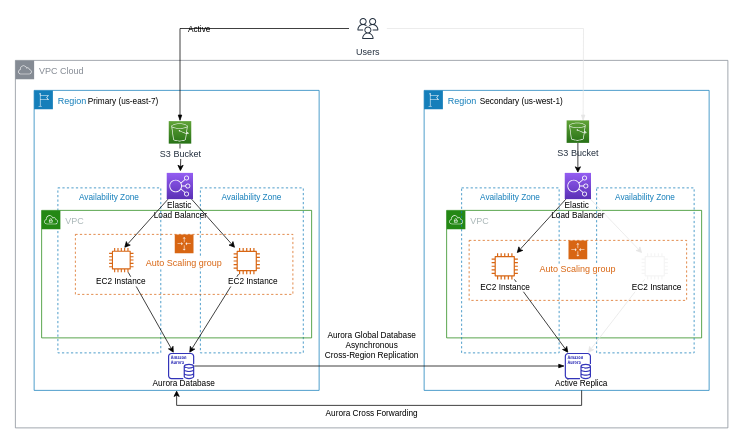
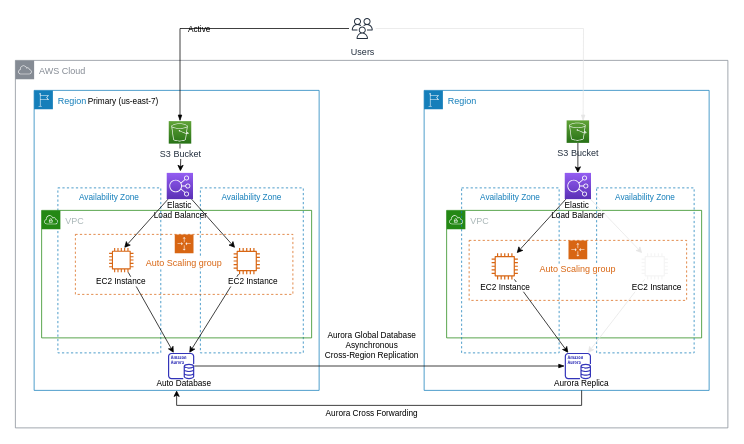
  <mxCell id="0" />
  <mxCell id="1" parent="0" />
  <mxCell id="2" value="Region" style="points=[[0,0],[0.25,0],[0.5,0],[0.75,0],[1,0],[1,0.25],[1,0.5],[1,0.75],[1,1],[0.75,1],[0.5,1],[0.25,1],[0,1],[0,0.75],[0,0.5],[0,0.25]];outlineConnect=0;gradientColor=none;html=1;whiteSpace=wrap;fontSize=12;fontStyle=0;shape=mxgraph.aws4.group;grIcon=mxgraph.aws4.group_region;strokeColor=#147EBA;fillColor=none;verticalAlign=top;align=left;spacingLeft=30;fontColor=#147EBA;dashed=0;" parent="1" vertex="1"><mxGeometry x="565" y="120" width="380" height="400" as="geometry" /></mxCell>
  <mxCell id="3" value="Availability Zone" style="fillColor=none;strokeColor=#147EBA;dashed=1;verticalAlign=top;fontStyle=0;fontColor=#147EBA;fontSize=11;" parent="1" vertex="1"><mxGeometry x="76.667" y="250" width="137.222" height="220" as="geometry" /></mxCell>
  <mxCell id="4" value="Availability Zone" style="fillColor=none;strokeColor=#147EBA;dashed=1;verticalAlign=top;fontStyle=0;fontColor=#147EBA;fontSize=11;" parent="1" vertex="1"><mxGeometry x="266.667" y="250" width="137.222" height="220" as="geometry" /></mxCell>
  <mxCell id="5" value="Auto Scaling group" style="points=[[0,0],[0.25,0],[0.5,0],[0.75,0],[1,0],[1,0.25],[1,0.5],[1,0.75],[1,1],[0.75,1],[0.5,1],[0.25,1],[0,1],[0,0.75],[0,0.5],[0,0.25]];outlineConnect=0;gradientColor=none;html=1;whiteSpace=wrap;fontSize=12;fontStyle=0;shape=mxgraph.aws4.groupCenter;grIcon=mxgraph.aws4.group_auto_scaling_group;grStroke=1;strokeColor=#D86613;fillColor=none;verticalAlign=top;align=center;fontColor=#D86613;dashed=1;spacingTop=25;labelBackgroundColor=#ffffff;" parent="1" vertex="1"><mxGeometry x="100" y="312" width="290" height="80" as="geometry" /></mxCell>
  <mxCell id="6" value="VPC" style="points=[[0,0],[0.25,0],[0.5,0],[0.75,0],[1,0],[1,0.25],[1,0.5],[1,0.75],[1,1],[0.75,1],[0.5,1],[0.25,1],[0,1],[0,0.75],[0,0.5],[0,0.25]];outlineConnect=0;gradientColor=none;html=1;whiteSpace=wrap;fontSize=12;fontStyle=0;shape=mxgraph.aws4.group;grIcon=mxgraph.aws4.group_vpc;strokeColor=#248814;fillColor=none;verticalAlign=top;align=left;spacingLeft=30;fontColor=#AAB7B8;dashed=0;" parent="1" vertex="1"><mxGeometry x="55" y="280" width="360" height="170" as="geometry" /></mxCell>
  <mxCell id="7" value="Region" style="points=[[0,0],[0.25,0],[0.5,0],[0.75,0],[1,0],[1,0.25],[1,0.5],[1,0.75],[1,1],[0.75,1],[0.5,1],[0.25,1],[0,1],[0,0.75],[0,0.5],[0,0.25]];outlineConnect=0;gradientColor=none;html=1;whiteSpace=wrap;fontSize=12;fontStyle=0;shape=mxgraph.aws4.group;grIcon=mxgraph.aws4.group_region;strokeColor=#147EBA;fillColor=none;verticalAlign=top;align=left;spacingLeft=30;fontColor=#147EBA;dashed=0;" parent="1" vertex="1"><mxGeometry x="45" y="120" width="380" height="400" as="geometry" /></mxCell>
- <mxCell id="8" value="VPC Cloud" style="outlineConnect=0;gradientColor=none;html=1;whiteSpace=wrap;fontSize=12;fontStyle=0;shape=mxgraph.aws4.group;grIcon=mxgraph.aws4.group_aws_cloud;strokeColor=#858B94;fillColor=none;verticalAlign=top;align=left;spacingLeft=30;fontColor=#858B94;dashed=0;labelBackgroundColor=#ffffff;" parent="1" vertex="1"><mxGeometry x="20" y="80" width="950" height="490" as="geometry" /></mxCell>
+ <mxCell id="8" value="AWS Cloud" style="outlineConnect=0;gradientColor=none;html=1;whiteSpace=wrap;fontSize=12;fontStyle=0;shape=mxgraph.aws4.group;grIcon=mxgraph.aws4.group_aws_cloud;strokeColor=#858B94;fillColor=none;verticalAlign=top;align=left;spacingLeft=30;fontColor=#858B94;dashed=0;labelBackgroundColor=#ffffff;" parent="1" vertex="1"><mxGeometry x="20" y="80" width="950" height="490" as="geometry" /></mxCell>
  <mxCell id="9" value="Primary (us-east-7)" style="text;html=1;strokeColor=none;fillColor=none;align=center;verticalAlign=middle;whiteSpace=wrap;rounded=0;fontSize=11;" parent="1" vertex="1"><mxGeometry x="113.5" y="120" width="100" height="30" as="geometry" /></mxCell>
- <mxCell id="10" value="Secondary (us-west-1)" style="text;html=1;strokeColor=none;fillColor=none;align=center;verticalAlign=middle;whiteSpace=wrap;rounded=0;fontSize=11;" parent="1" vertex="1"><mxGeometry x="635" y="120" width="120" height="30" as="geometry" /></mxCell>
  <mxCell id="11" value="Aurora Global Database&lt;br&gt;Asynchronous &lt;br&gt;Cross-Region Replication" style="text;html=1;align=center;verticalAlign=middle;resizable=0;points=[];autosize=1;fontSize=11;" parent="1" vertex="1"><mxGeometry x="425" y="440" width="140" height="40" as="geometry" /></mxCell>
  <mxCell id="12" value="" style="edgeStyle=orthogonalEdgeStyle;rounded=0;orthogonalLoop=1;jettySize=auto;html=1;endArrow=blockThin;endFill=1;fontSize=11;" parent="1" source="14" target="23" edge="1"><mxGeometry relative="1" as="geometry"><mxPoint x="385" y="37.5" as="targetPoint" /></mxGeometry></mxCell>
  <mxCell id="13" value="" style="edgeStyle=orthogonalEdgeStyle;rounded=0;orthogonalLoop=1;jettySize=auto;html=1;endArrow=blockThin;endFill=1;fontSize=11;strokeColor=#e6e6e6;" parent="1" source="14" edge="1"><mxGeometry relative="1" as="geometry"><mxPoint x="777" y="161" as="targetPoint" /></mxGeometry></mxCell>
- <mxCell id="14" value="Users" style="outlineConnect=0;fontColor=#232F3E;gradientColor=none;strokeColor=#232F3E;fillColor=#ffffff;dashed=0;verticalLabelPosition=bottom;verticalAlign=top;align=center;html=1;fontSize=12;fontStyle=0;aspect=fixed;shape=mxgraph.aws4.resourceIcon;resIcon=mxgraph.aws4.users;labelBackgroundColor=#ffffff;" parent="1" vertex="1"><mxGeometry x="465" y="20" width="50" height="35" as="geometry" /></mxCell>
+ <mxCell id="14" value="Users" style="outlineConnect=0;fontColor=#232F3E;gradientColor=none;strokeColor=#232F3E;fillColor=#ffffff;dashed=0;verticalLabelPosition=bottom;verticalAlign=top;align=center;html=1;fontSize=12;fontStyle=0;aspect=fixed;shape=mxgraph.aws4.resourceIcon;resIcon=mxgraph.aws4.users;labelBackgroundColor=#ffffff;" parent="1" vertex="1"><mxGeometry x="465" y="20" width="35" height="35" as="geometry" /></mxCell>
  <mxCell id="15" value="Active" style="text;html=1;align=center;verticalAlign=middle;resizable=0;points=[];autosize=1;fontSize=11;" parent="1" vertex="1"><mxGeometry x="240" y="28" width="50" height="20" as="geometry" /></mxCell>
  <mxCell id="16" value="" style="edgeStyle=none;rounded=0;orthogonalLoop=1;jettySize=auto;html=1;strokeColor=#000000;fontColor=#e6e6e6;" edge="1" parent="1" source="17" target="35"><mxGeometry relative="1" as="geometry" /></mxCell>
  <mxCell id="17" value="S3 Bucket" style="outlineConnect=0;fontColor=#232F3E;gradientColor=#60A337;gradientDirection=north;fillColor=#277116;strokeColor=#ffffff;dashed=0;verticalLabelPosition=bottom;verticalAlign=top;align=center;html=1;fontSize=12;fontStyle=0;aspect=fixed;shape=mxgraph.aws4.resourceIcon;resIcon=mxgraph.aws4.s3;" parent="1" vertex="1"><mxGeometry x="755" y="160" width="30" height="30" as="geometry" /></mxCell>
  <mxCell id="18" style="edgeStyle=none;rounded=0;orthogonalLoop=1;jettySize=auto;html=1;strokeColor=#000000;fontColor=#e6e6e6;" edge="1" parent="1" source="19" target="26"><mxGeometry relative="1" as="geometry" /></mxCell>
  <mxCell id="19" value="" style="outlineConnect=0;fontColor=#232F3E;gradientColor=none;fillColor=#D86613;strokeColor=none;dashed=0;verticalLabelPosition=bottom;verticalAlign=top;align=center;html=1;fontSize=12;fontStyle=0;aspect=fixed;pointerEvents=1;shape=mxgraph.aws4.instance2;" parent="1" vertex="1"><mxGeometry x="145" y="330" width="32.5" height="32.5" as="geometry" /></mxCell>
  <mxCell id="20" style="edgeStyle=none;rounded=0;orthogonalLoop=1;jettySize=auto;html=1;strokeColor=#000000;fontColor=#e6e6e6;" edge="1" parent="1" source="21" target="26"><mxGeometry relative="1" as="geometry" /></mxCell>
  <mxCell id="21" value="" style="outlineConnect=0;fontColor=#232F3E;gradientColor=none;fillColor=#D86613;strokeColor=none;dashed=0;verticalLabelPosition=bottom;verticalAlign=top;align=center;html=1;fontSize=12;fontStyle=0;aspect=fixed;pointerEvents=1;shape=mxgraph.aws4.instance2;" parent="1" vertex="1"><mxGeometry x="311" y="330" width="35" height="35" as="geometry" /></mxCell>
  <mxCell id="22" value="" style="edgeStyle=orthogonalEdgeStyle;rounded=0;orthogonalLoop=1;jettySize=auto;html=1;strokeColor=#000000;fontColor=#e6e6e6;" edge="1" parent="1" source="23"><mxGeometry relative="1" as="geometry"><mxPoint x="240" y="228" as="targetPoint" /></mxGeometry></mxCell>
  <mxCell id="23" value="S3 Bucket" style="outlineConnect=0;fontColor=#232F3E;gradientColor=#60A337;gradientDirection=north;fillColor=#277116;strokeColor=#ffffff;dashed=0;verticalLabelPosition=bottom;verticalAlign=top;align=center;html=1;fontSize=12;fontStyle=0;aspect=fixed;shape=mxgraph.aws4.resourceIcon;resIcon=mxgraph.aws4.s3;labelBackgroundColor=#ffffff;" parent="1" vertex="1"><mxGeometry x="224.5" y="161" width="30" height="30" as="geometry" /></mxCell>
  <mxCell id="24" value="EC2 Instance" style="text;html=1;strokeColor=none;fillColor=none;align=center;verticalAlign=middle;whiteSpace=wrap;rounded=0;fontSize=11;labelBackgroundColor=#ffffff;" parent="1" vertex="1"><mxGeometry x="111.25" y="365" width="100" height="20" as="geometry" /></mxCell>
  <mxCell id="25" value="" style="edgeStyle=orthogonalEdgeStyle;rounded=0;orthogonalLoop=1;jettySize=auto;html=1;endArrow=blockThin;endFill=1;strokeColor=#000000;fontSize=11;" parent="1" source="26" target="36" edge="1"><mxGeometry relative="1" as="geometry"><mxPoint x="338.5" y="487.5" as="targetPoint" /></mxGeometry></mxCell>
  <mxCell id="26" value="" style="outlineConnect=0;fontColor=#232F3E;gradientColor=none;fillColor=#3334B9;strokeColor=none;dashed=0;verticalLabelPosition=bottom;verticalAlign=top;align=center;html=1;fontSize=12;fontStyle=0;aspect=fixed;pointerEvents=1;shape=mxgraph.aws4.aurora_instance;labelBackgroundColor=#ffffff;" parent="1" vertex="1"><mxGeometry x="223.5" y="470" width="35" height="35" as="geometry" /></mxCell>
- <mxCell id="27" value="Aurora Database" style="text;html=1;strokeColor=none;fillColor=none;align=center;verticalAlign=middle;whiteSpace=wrap;rounded=0;fontSize=11;" parent="1" vertex="1"><mxGeometry x="195" y="500" width="100" height="20" as="geometry" /></mxCell>
+ <mxCell id="27" value="Auto Database" style="text;html=1;strokeColor=none;fillColor=none;align=center;verticalAlign=middle;whiteSpace=wrap;rounded=0;fontSize=11;" parent="1" vertex="1"><mxGeometry x="195" y="500" width="100" height="20" as="geometry" /></mxCell>
  <mxCell id="28" value="EC2 Instance" style="text;html=1;strokeColor=none;fillColor=none;align=center;verticalAlign=middle;whiteSpace=wrap;rounded=0;fontSize=11;labelBackgroundColor=#ffffff;" parent="1" vertex="1"><mxGeometry x="287" y="365" width="100" height="20" as="geometry" /></mxCell>
  <mxCell id="29" value="VPC" style="points=[[0,0],[0.25,0],[0.5,0],[0.75,0],[1,0],[1,0.25],[1,0.5],[1,0.75],[1,1],[0.75,1],[0.5,1],[0.25,1],[0,1],[0,0.75],[0,0.5],[0,0.25]];outlineConnect=0;gradientColor=none;html=1;whiteSpace=wrap;fontSize=12;fontStyle=0;shape=mxgraph.aws4.group;grIcon=mxgraph.aws4.group_vpc;strokeColor=#248814;fillColor=none;verticalAlign=top;align=left;spacingLeft=30;fontColor=#AAB7B8;dashed=0;" parent="1" vertex="1"><mxGeometry x="595" y="280" width="340" height="170" as="geometry" /></mxCell>
  <mxCell id="30" value="Availability Zone" style="fillColor=none;strokeColor=#147EBA;dashed=1;verticalAlign=top;fontStyle=0;fontColor=#147EBA;fontSize=11;" parent="1" vertex="1"><mxGeometry x="615" y="250" width="130" height="220" as="geometry" /></mxCell>
  <mxCell id="31" value="Availability Zone" style="fillColor=none;strokeColor=#147EBA;dashed=1;verticalAlign=top;fontStyle=0;fontColor=#147EBA;fontSize=11;" parent="1" vertex="1"><mxGeometry x="795" y="250" width="130" height="220" as="geometry" /></mxCell>
  <mxCell id="32" value="Auto Scaling group" style="points=[[0,0],[0.25,0],[0.5,0],[0.75,0],[1,0],[1,0.25],[1,0.5],[1,0.75],[1,1],[0.75,1],[0.5,1],[0.25,1],[0,1],[0,0.75],[0,0.5],[0,0.25]];outlineConnect=0;gradientColor=none;html=1;whiteSpace=wrap;fontSize=12;fontStyle=0;shape=mxgraph.aws4.groupCenter;grIcon=mxgraph.aws4.group_auto_scaling_group;grStroke=1;strokeColor=#D86613;fillColor=none;verticalAlign=top;align=center;fontColor=#D86613;dashed=1;spacingTop=25;labelBackgroundColor=#ffffff;" parent="1" vertex="1"><mxGeometry x="625" y="320" width="290" height="80" as="geometry" /></mxCell>
  <mxCell id="33" style="edgeStyle=none;rounded=0;orthogonalLoop=1;jettySize=auto;html=1;strokeColor=#000000;fontColor=#e6e6e6;" edge="1" parent="1" source="35" target="45"><mxGeometry relative="1" as="geometry" /></mxCell>
  <mxCell id="34" style="edgeStyle=none;rounded=0;orthogonalLoop=1;jettySize=auto;html=1;strokeColor=#e6e6e6;fontColor=#e6e6e6;" edge="1" parent="1" source="35" target="47"><mxGeometry relative="1" as="geometry" /></mxCell>
  <mxCell id="35" value="" style="outlineConnect=0;fontColor=#232F3E;gradientColor=#945DF2;gradientDirection=north;fillColor=#5A30B5;strokeColor=#ffffff;dashed=0;verticalLabelPosition=bottom;verticalAlign=top;align=center;html=1;fontSize=12;fontStyle=0;aspect=fixed;shape=mxgraph.aws4.resourceIcon;resIcon=mxgraph.aws4.elastic_load_balancing;labelBackgroundColor=#ffffff;" parent="1" vertex="1"><mxGeometry x="752.5" y="230" width="35" height="35" as="geometry" /></mxCell>
  <mxCell id="36" value="" style="outlineConnect=0;fontColor=#232F3E;gradientColor=none;fillColor=#3334B9;strokeColor=none;dashed=0;verticalLabelPosition=bottom;verticalAlign=top;align=center;html=1;fontSize=12;fontStyle=0;aspect=fixed;pointerEvents=1;shape=mxgraph.aws4.aurora_instance;labelBackgroundColor=#ffffff;" parent="1" vertex="1"><mxGeometry x="752.5" y="470" width="35" height="35" as="geometry" /></mxCell>
  <mxCell id="37" style="edgeStyle=none;rounded=0;orthogonalLoop=1;jettySize=auto;html=1;entryX=0.306;entryY=0.294;entryDx=0;entryDy=0;entryPerimeter=0;strokeColor=#000000;fontColor=#e6e6e6;" edge="1" parent="1" source="39" target="6"><mxGeometry relative="1" as="geometry" /></mxCell>
  <mxCell id="38" style="edgeStyle=none;rounded=0;orthogonalLoop=1;jettySize=auto;html=1;strokeColor=#000000;fontColor=#e6e6e6;" edge="1" parent="1" source="39" target="21"><mxGeometry relative="1" as="geometry" /></mxCell>
  <mxCell id="39" value="" style="outlineConnect=0;fontColor=#232F3E;gradientColor=#945DF2;gradientDirection=north;fillColor=#5A30B5;strokeColor=#ffffff;dashed=0;verticalLabelPosition=bottom;verticalAlign=top;align=center;html=1;fontSize=12;fontStyle=0;aspect=fixed;shape=mxgraph.aws4.resourceIcon;resIcon=mxgraph.aws4.elastic_load_balancing;labelBackgroundColor=none;" parent="1" vertex="1"><mxGeometry x="221.806" y="230" width="35" height="35" as="geometry" /></mxCell>
  <mxCell id="40" value="Elastic&amp;nbsp;&lt;br&gt;Load Balancer" style="text;html=1;align=center;verticalAlign=middle;resizable=0;points=[];autosize=1;fontSize=11;labelBackgroundColor=none;" parent="1" vertex="1"><mxGeometry x="195.28" y="265" width="90" height="30" as="geometry" /></mxCell>
  <mxCell id="41" value="Elastic&amp;nbsp;&lt;br&gt;Load Balancer" style="text;html=1;align=center;verticalAlign=middle;resizable=0;points=[];autosize=1;fontSize=11;" parent="1" vertex="1"><mxGeometry x="725" y="265" width="90" height="30" as="geometry" /></mxCell>
  <mxCell id="42" value="" style="edgeStyle=orthogonalEdgeStyle;rounded=0;orthogonalLoop=1;jettySize=auto;html=1;entryX=0.5;entryY=1;entryDx=0;entryDy=0;" parent="1" source="43" target="7" edge="1"><mxGeometry relative="1" as="geometry"><mxPoint x="775" y="600" as="targetPoint" /><Array as="points"><mxPoint x="775" y="540" /><mxPoint x="235" y="540" /></Array></mxGeometry></mxCell>
- <mxCell id="43" value="Active Replica" style="text;html=1;strokeColor=none;fillColor=none;align=center;verticalAlign=middle;whiteSpace=wrap;rounded=0;fontSize=11;" parent="1" vertex="1"><mxGeometry x="725" y="500" width="100" height="20" as="geometry" /></mxCell>
+ <mxCell id="43" value="Aurora Replica" style="text;html=1;strokeColor=none;fillColor=none;align=center;verticalAlign=middle;whiteSpace=wrap;rounded=0;fontSize=11;" parent="1" vertex="1"><mxGeometry x="725" y="500" width="100" height="20" as="geometry" /></mxCell>
  <mxCell id="44" style="edgeStyle=none;rounded=0;orthogonalLoop=1;jettySize=auto;html=1;strokeColor=#000000;fontColor=#e6e6e6;" edge="1" parent="1" source="45" target="36"><mxGeometry relative="1" as="geometry" /></mxCell>
  <mxCell id="45" value="" style="outlineConnect=0;fontColor=#232F3E;gradientColor=none;fillColor=#D86613;strokeColor=none;dashed=0;verticalLabelPosition=bottom;verticalAlign=top;align=center;html=1;fontSize=12;fontStyle=0;aspect=fixed;pointerEvents=1;shape=mxgraph.aws4.instance2;labelBackgroundColor=#ffffff;" parent="1" vertex="1"><mxGeometry x="655" y="337" width="35" height="35" as="geometry" /></mxCell>
  <mxCell id="46" style="edgeStyle=none;rounded=0;orthogonalLoop=1;jettySize=auto;html=1;strokeColor=#e6e6e6;fontColor=#e6e6e6;" edge="1" parent="1" source="47" target="36"><mxGeometry relative="1" as="geometry" /></mxCell>
  <mxCell id="47" value="" style="outlineConnect=0;fontColor=#333333;fillColor=#f5f5f5;strokeColor=#666666;dashed=0;verticalLabelPosition=bottom;verticalAlign=top;align=center;html=1;fontSize=12;fontStyle=0;aspect=fixed;pointerEvents=1;shape=mxgraph.aws4.instance2;labelBackgroundColor=#ffffff;" parent="1" vertex="1"><mxGeometry x="855" y="337" width="35" height="35" as="geometry" /></mxCell>
  <mxCell id="48" value="EC2 Instance" style="text;html=1;align=center;verticalAlign=middle;resizable=0;points=[];autosize=1;fontSize=11;labelBackgroundColor=#ffffff;" parent="1" vertex="1"><mxGeometry x="632.5" y="372" width="80" height="20" as="geometry" /></mxCell>
  <mxCell id="49" value="EC2 Instance" style="text;html=1;align=center;verticalAlign=middle;resizable=0;points=[];autosize=1;fontSize=11;labelBackgroundColor=#ffffff;" parent="1" vertex="1"><mxGeometry x="835" y="372" width="80" height="20" as="geometry" /></mxCell>
  <mxCell id="50" value="Aurora Cross Forwarding" style="text;html=1;align=center;verticalAlign=middle;resizable=0;points=[];autosize=1;fontSize=11;" parent="1" vertex="1"><mxGeometry x="425" y="540" width="140" height="20" as="geometry" /></mxCell>
